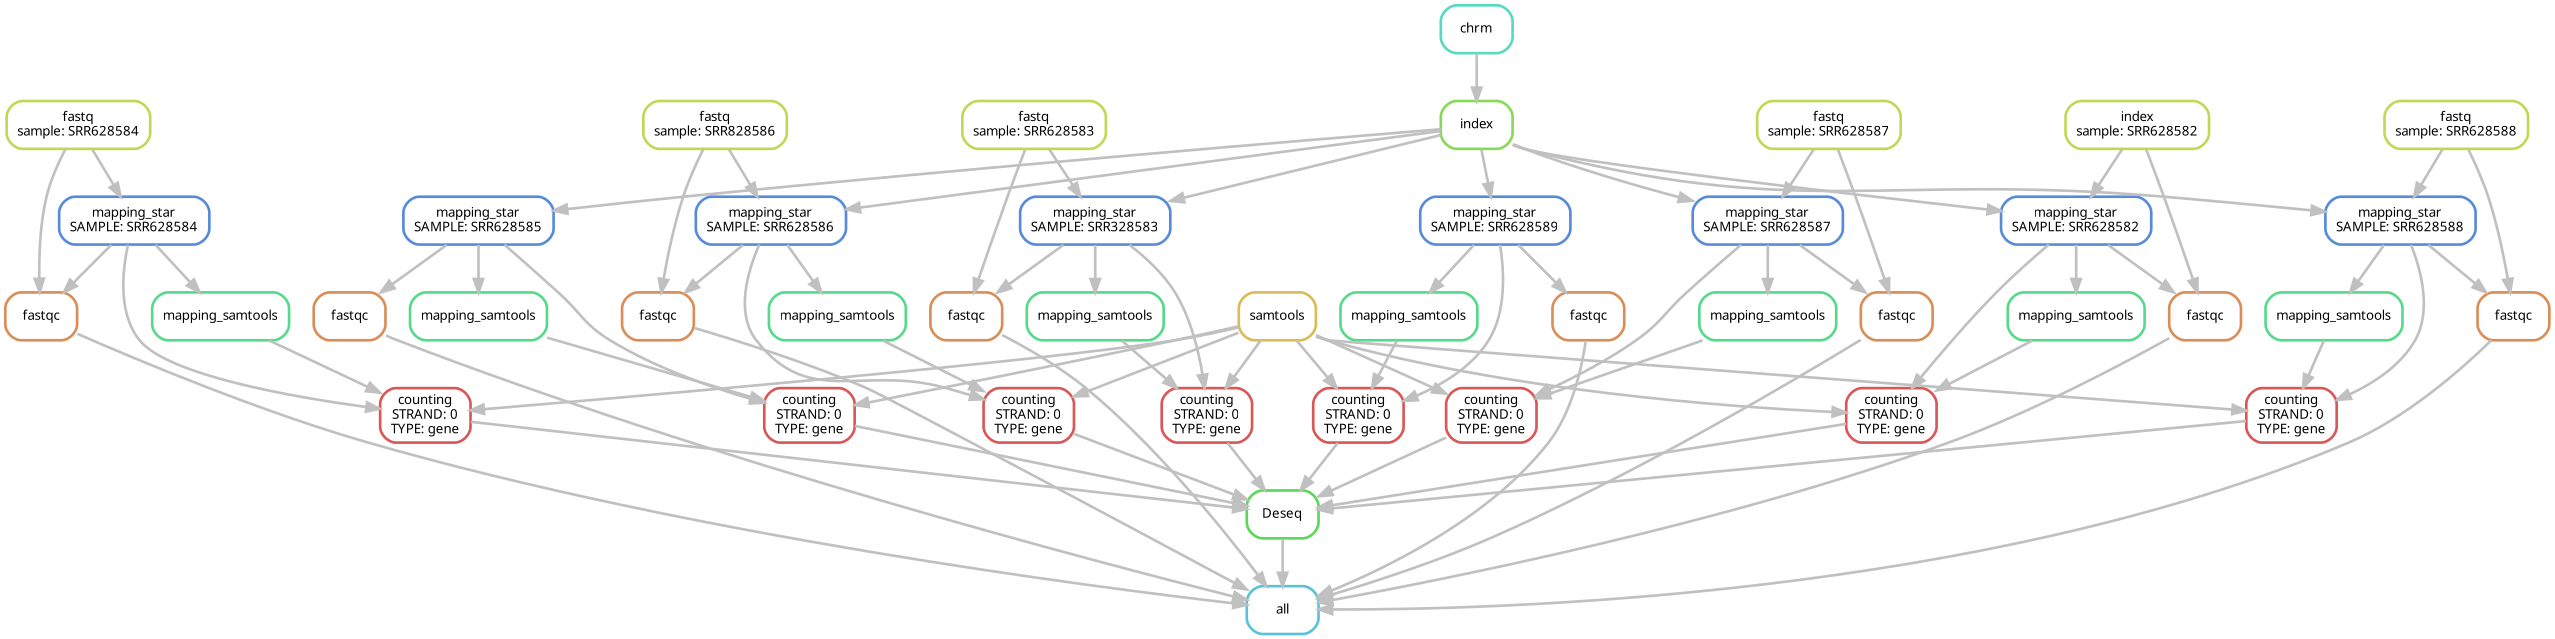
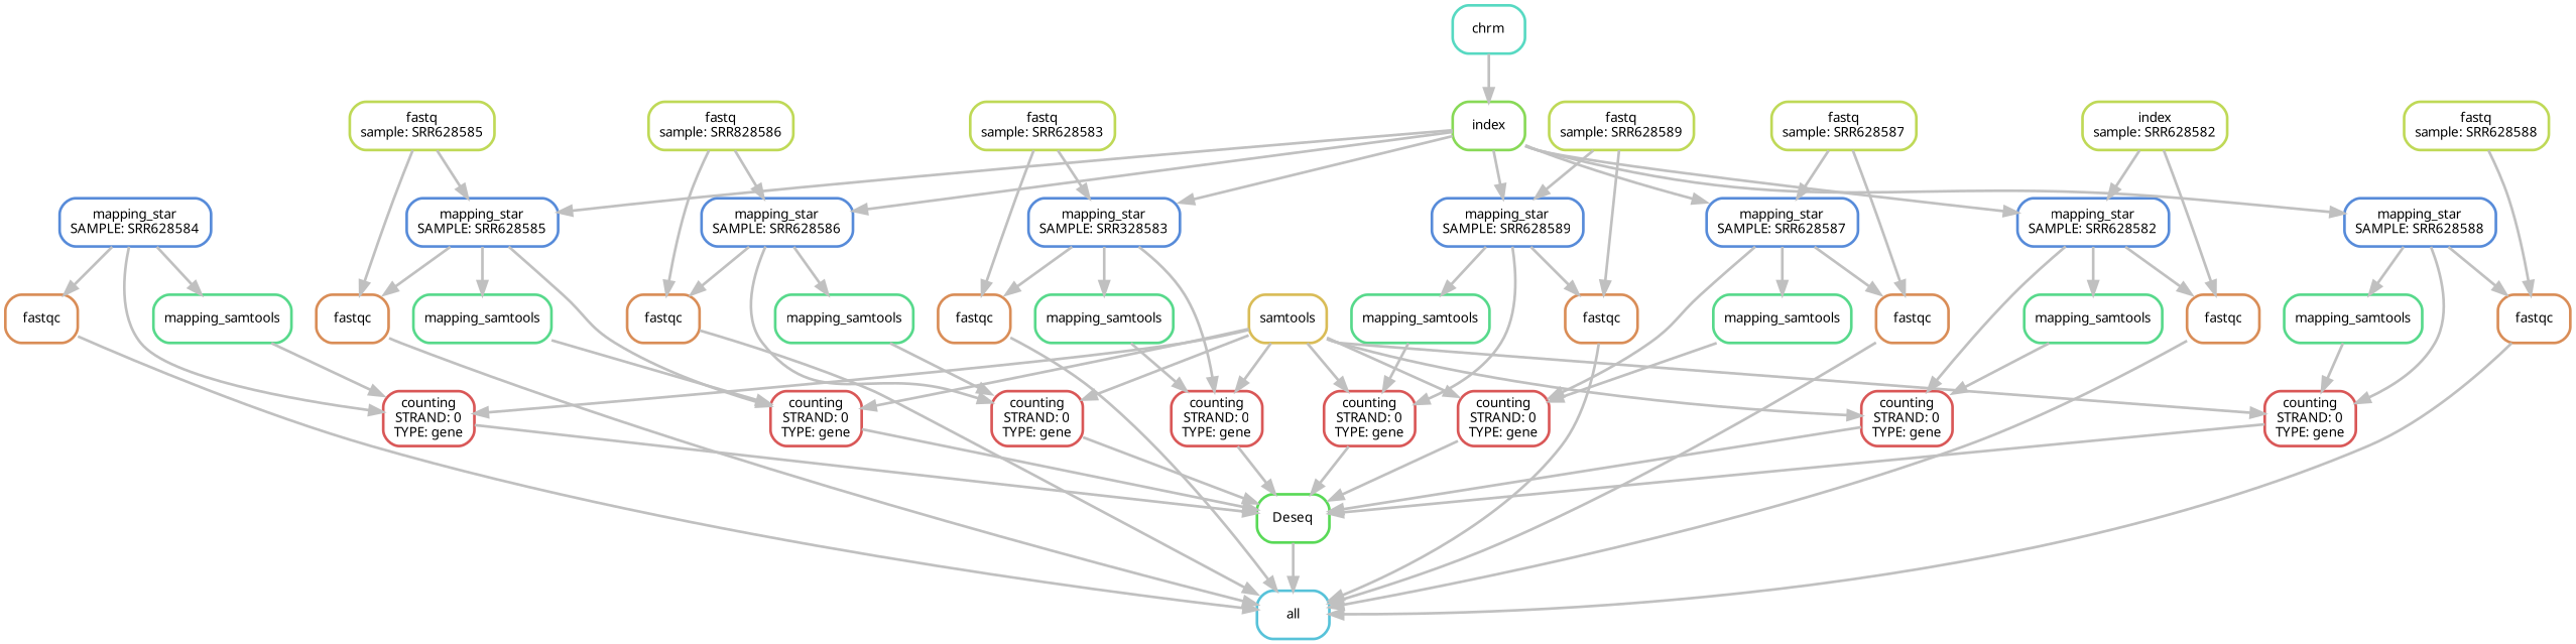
  digraph {
    bgcolor=white
    node [color="0.07 0.6 0.85" fontname=sans fontsize=10 penwidth=2 shape=box style=rounded]
    edge [color=grey penwidth=2]
    n1 [color="0.53 0.6 0.85" label=all]
    n2 [label=fastqc]
    n3 [color="0.60 0.6 0.85" label="mapping_star\nSAMPLE: SRR628582"]
    n4 [color="0.00 0.6 0.85" label="counting\nSTRAND: 0\nTYPE: gene"]
    n5 [color="0.40 0.6 0.85" label=mapping_samtools]
    n6 [color="0.33 0.6 0.85" label=Deseq]
    n7 [color="0.27 0.6 0.85" label=index]
    n8 [color="0.60 0.6 0.85" label="mapping_star\nSAMPLE: SRR328583"]
    n9 [color="0.60 0.6 0.85" label="mapping_star\nSAMPLE: SRR628585"]
    n10 [color="0.60 0.6 0.85" label="mapping_star\nSAMPLE: SRR628586"]
    n11 [color="0.60 0.6 0.85" label="mapping_star\nSAMPLE: SRR628587"]
    n12 [color="0.60 0.6 0.85" label="mapping_star\nSAMPLE: SRR628588"]
    n13 [color="0.60 0.6 0.85" label="mapping_star\nSAMPLE: SRR628589"]
    n14 [label=fastqc]
    n15 [color="0.00 0.6 0.85" label="counting\nSTRAND: 0\nTYPE: gene"]
    n16 [color="0.40 0.6 0.85" label=mapping_samtools]
    n17 [color="0.60 0.6 0.85" label="mapping_star\nSAMPLE: SRR628584"]
    n18 [label=fastqc]
    n19 [color="0.00 0.6 0.85" label="counting\nSTRAND: 0\nTYPE: gene"]
    n20 [color="0.40 0.6 0.85" label=mapping_samtools]
    n21 [label=fastqc]
    n22 [color="0.00 0.6 0.85" label="counting\nSTRAND: 0\nTYPE: gene"]
    n23 [color="0.40 0.6 0.85" label=mapping_samtools]
    n24 [label=fastqc]
    n25 [color="0.00 0.6 0.85" label="counting\nSTRAND: 0\nTYPE: gene"]
    n26 [color="0.40 0.6 0.85" label=mapping_samtools]
    n27 [label=fastqc]
    n28 [color="0.00 0.6 0.85" label="counting\nSTRAND: 0\nTYPE: gene"]
    n29 [color="0.40 0.6 0.85" label=mapping_samtools]
    n30 [label=fastqc]
    n31 [color="0.00 0.6 0.85" label="counting\nSTRAND: 0\nTYPE: gene"]
    n32 [color="0.40 0.6 0.85" label=mapping_samtools]
    n33 [label=fastqc]
    n34 [color="0.00 0.6 0.85" label="counting\nSTRAND: 0\nTYPE: gene"]
    n35 [color="0.40 0.6 0.85" label=mapping_samtools]
    n36 [color="0.47 0.6 0.85" label=chrm]
    n37 [color="0.20 0.6 0.85" label="index\nsample: SRR628582"]
    n38 [color="0.20 0.6 0.85" label="fastq\nsample: SRR628583"]
-   n39 [color="0.20 0.6 0.85" label="fastq\nsample: SRR628584"]
+   n40 [color="0.20 0.6 0.85" label="fastq\nsample: SRR628585"]
    n41 [color="0.20 0.6 0.85" label="fastq\nsample: SRR828586"]
    n42 [color="0.20 0.6 0.85" label="fastq\nsample: SRR628587"]
    n43 [color="0.20 0.6 0.85" label="fastq\nsample: SRR628588"]
+   n44 [color="0.20 0.6 0.85" label="fastq\nsample: SRR628589"]
    n45 [color="0.13 0.6 0.85" label=samtools]
    n2 -> n1
    n3 -> n2
    n3 -> n4
    n3 -> n5
    n4 -> n6
    n5 -> n4
    n6 -> n1
    n7 -> n3
    n7 -> n8
    n7 -> n9
    n7 -> n10
    n7 -> n11
    n7 -> n12
    n7 -> n13
    n8 -> n14
    n8 -> n15
    n8 -> n16
    n9 -> n21
    n9 -> n22
    n9 -> n23
    n10 -> n24
    n10 -> n25
    n10 -> n26
    n11 -> n27
    n11 -> n28
    n11 -> n29
    n12 -> n30
    n12 -> n31
    n12 -> n32
    n13 -> n33
    n13 -> n34
    n13 -> n35
    n14 -> n1
    n15 -> n6
    n16 -> n15
    n17 -> n18
    n17 -> n19
    n17 -> n20
    n18 -> n1
    n19 -> n6
    n20 -> n19
    n21 -> n1
    n22 -> n6
    n23 -> n22
    n24 -> n1
    n25 -> n6
    n26 -> n25
    n27 -> n1
    n28 -> n6
    n29 -> n28
    n30 -> n1
    n31 -> n6
    n32 -> n31
    n33 -> n1
    n34 -> n6
    n35 -> n34
    n36 -> n7
    n37 -> n2
    n37 -> n3
    n38 -> n8
    n38 -> n14
-   n39 -> n17
-   n39 -> n18
+   n40 -> n9
+   n40 -> n21
    n41 -> n10
    n41 -> n24
    n42 -> n11
    n42 -> n27
-   n43 -> n12
    n43 -> n30
+   n44 -> n13
+   n44 -> n33
    n45 -> n4
    n45 -> n15
    n45 -> n19
    n45 -> n22
    n45 -> n25
    n45 -> n28
    n45 -> n31
    n45 -> n34
  }
